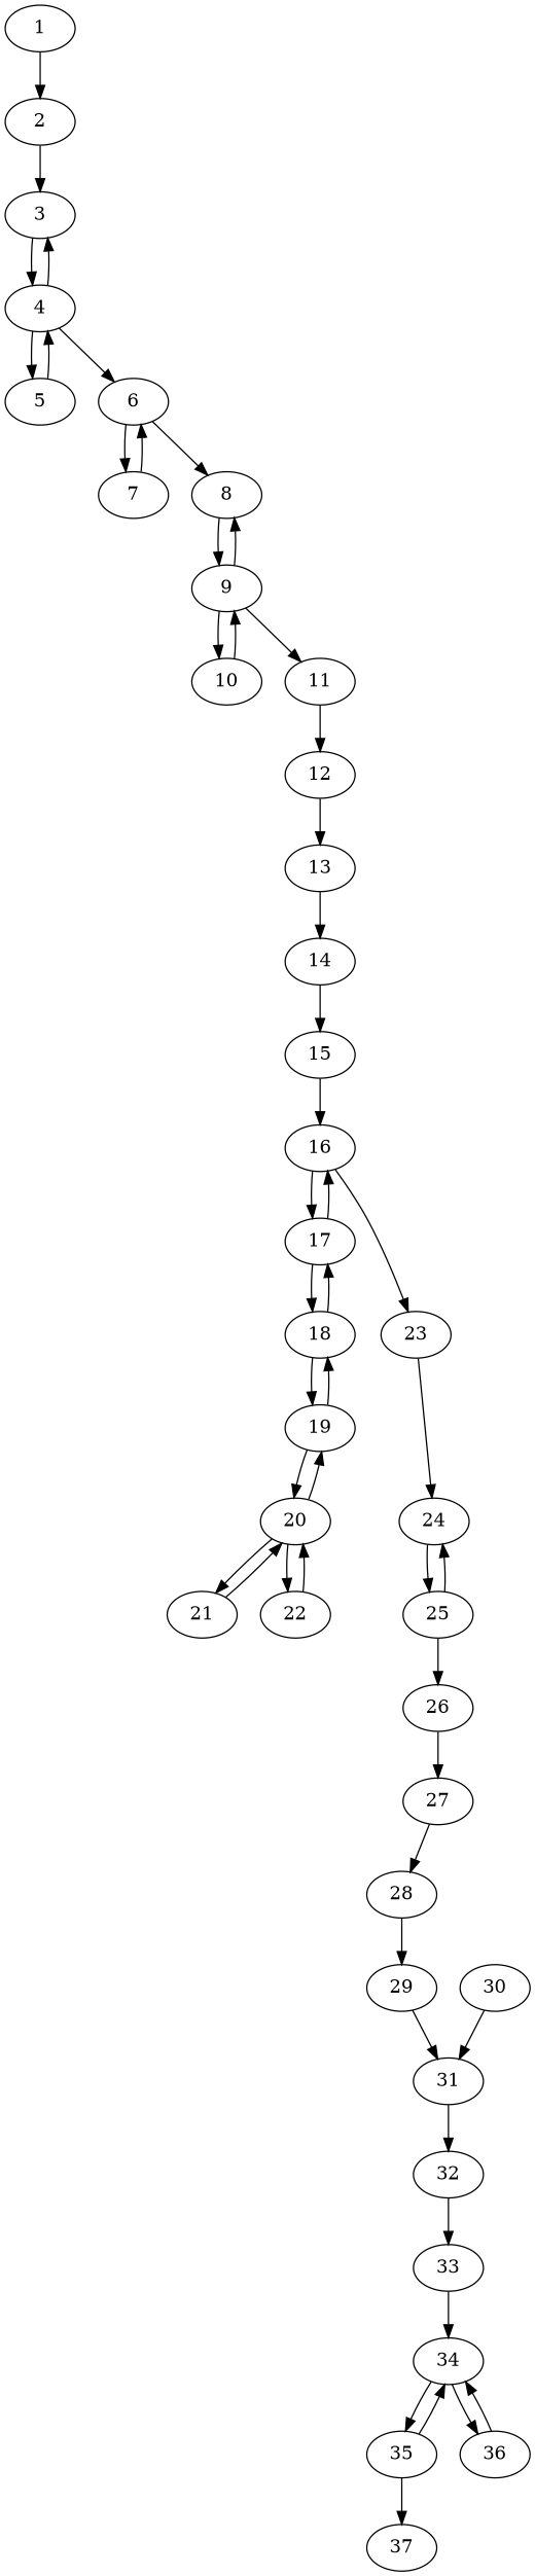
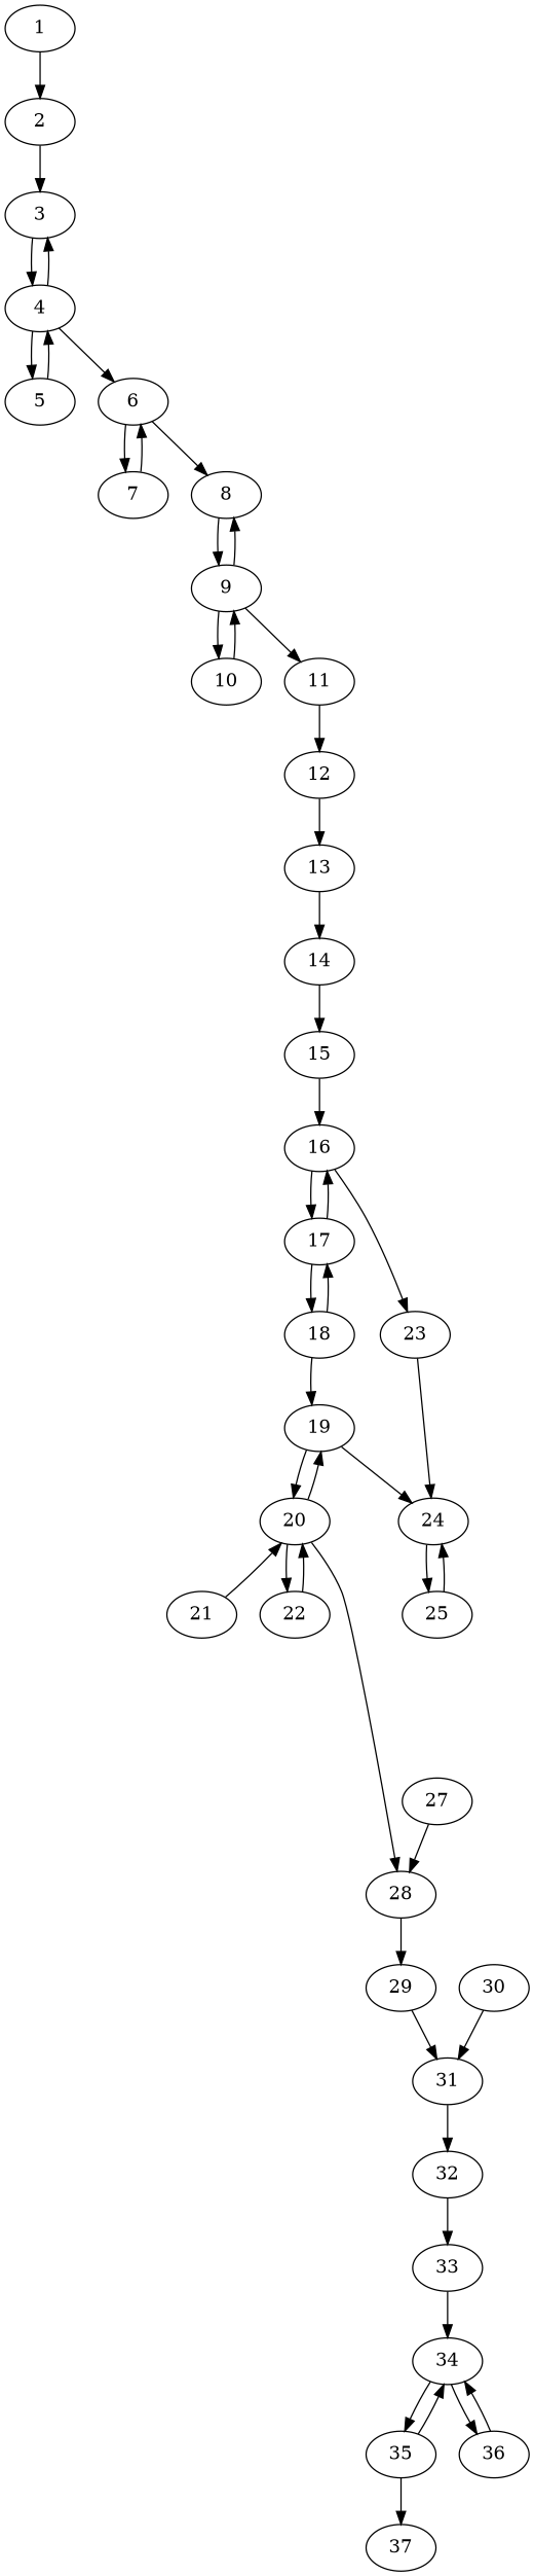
  digraph {
    node [isInSuperVertex=False parent=4]
    1 [parent=-1]
    2 [parent=1]
    3 [isInSuperVertex=True parent=2]
    4 [isInSuperVertex=True parent=3]
    5
    6 [isInSuperVertex=True]
    7 [isInSuperVertex=True parent=6]
    8 [isInSuperVertex=True parent=6]
    9 [isInSuperVertex=True parent=8]
    10 [parent=9]
    11 [parent=9]
    12 [parent=11]
    13 [parent=12]
    14 [parent=13]
    15 [parent=14]
    16 [isInSuperVertex=True parent=15]
    17 [isInSuperVertex=True parent=16]
    23 [parent=16]
    18 [isInSuperVertex=True parent=17]
    24 [isInSuperVertex=True parent=23]
    19 [isInSuperVertex=True parent=18]
    25 [isInSuperVertex=True parent=24]
    20 [isInSuperVertex=True parent=19]
    21 [isInSuperVertex=True parent=20]
    22 [parent=20]
-   26 [parent=25]
    27 [parent=26]
    28 [parent=27]
    29 [parent=28]
    31 [parent=30]
    30 [parent=29]
    32 [parent=31]
    33 [parent=32]
    34 [isInSuperVertex=True parent=33]
    35 [isInSuperVertex=True parent=34]
    36 [parent=34]
    37 [parent=35]
    1 -> 2
    2 -> 3
    3 -> 4
    4 -> 3
    4 -> 5
    4 -> 6
    5 -> 4
    6 -> 7
    6 -> 8
    7 -> 6
    8 -> 9
    9 -> 8
    9 -> 10
    9 -> 11
    10 -> 9
    11 -> 12
    12 -> 13
    13 -> 14
    14 -> 15
    15 -> 16
    16 -> 17
    16 -> 23
    17 -> 16
    17 -> 18
    23 -> 24
    18 -> 17
    18 -> 19
    24 -> 25
-   19 -> 18
+   19 -> 24
    19 -> 20
    25 -> 24
-   25 -> 26
    20 -> 19
-   20 -> 21
+   20 -> 28
    20 -> 22
    21 -> 20
    22 -> 20
-   26 -> 27
    27 -> 28
    28 -> 29
    29 -> 31
    31 -> 32
    30 -> 31
    32 -> 33
    33 -> 34
    34 -> 35
    34 -> 36
    35 -> 34
    35 -> 37
    36 -> 34
  }
